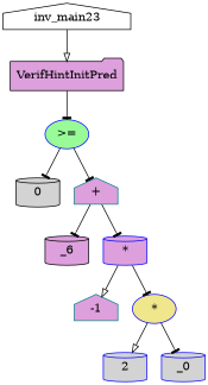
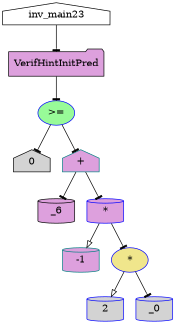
  digraph {
    node [color=blue fillcolor=plum shape=cylinder style=filled]
    edge [arrowhead=tee]
    n1 [color=black fillcolor=white label=inv_main23 shape=house]
    n2 [color=black label=VerifHintInitPred shape=folder]
    n3 [fillcolor=palegreen label=">=" shape=ellipse]
-   n4 [color=black fillcolor=lightgrey label=0]
+   n4 [color=black fillcolor=lightgrey label=0 shape=house]
    n5 [color=teal label="+" shape=house]
    n6 [color=black label=_6]
    n7 [label="*"]
-   n8 [color=teal label=-1 shape=house]
+   n8 [color=teal label=-1]
    n9 [fillcolor=khaki label="*" shape=ellipse]
    n10 [fillcolor=lightgrey label=2]
    n11 [fillcolor=lightgrey label=_0]
-   n1 -> n2 [arrowhead=onormal]
+   n1 -> n2
    n2 -> n3
    n3 -> n4
    n3 -> n5
    n5 -> n6
    n5 -> n7
    n7 -> n8 [arrowhead=onormal]
    n7 -> n9
    n9 -> n10 [arrowhead=onormal]
    n9 -> n11
  }
